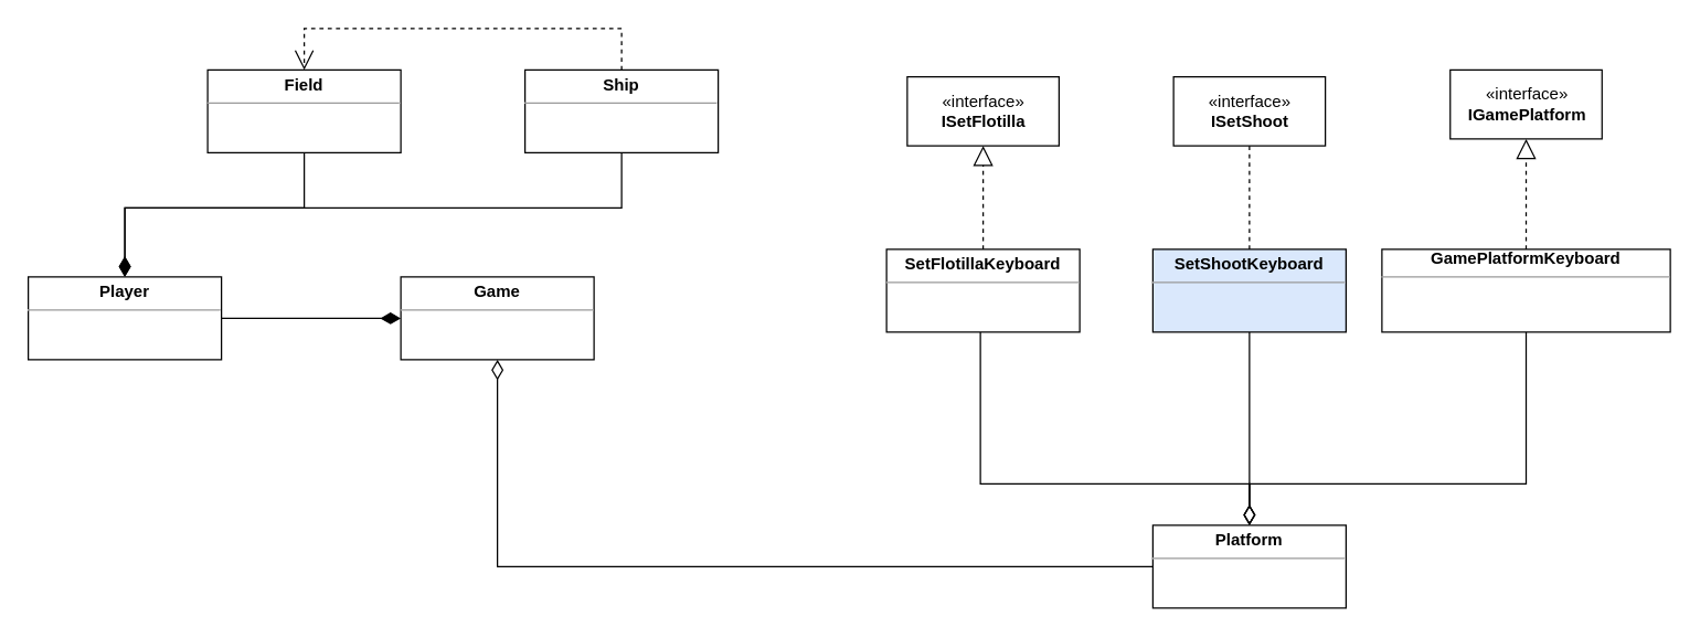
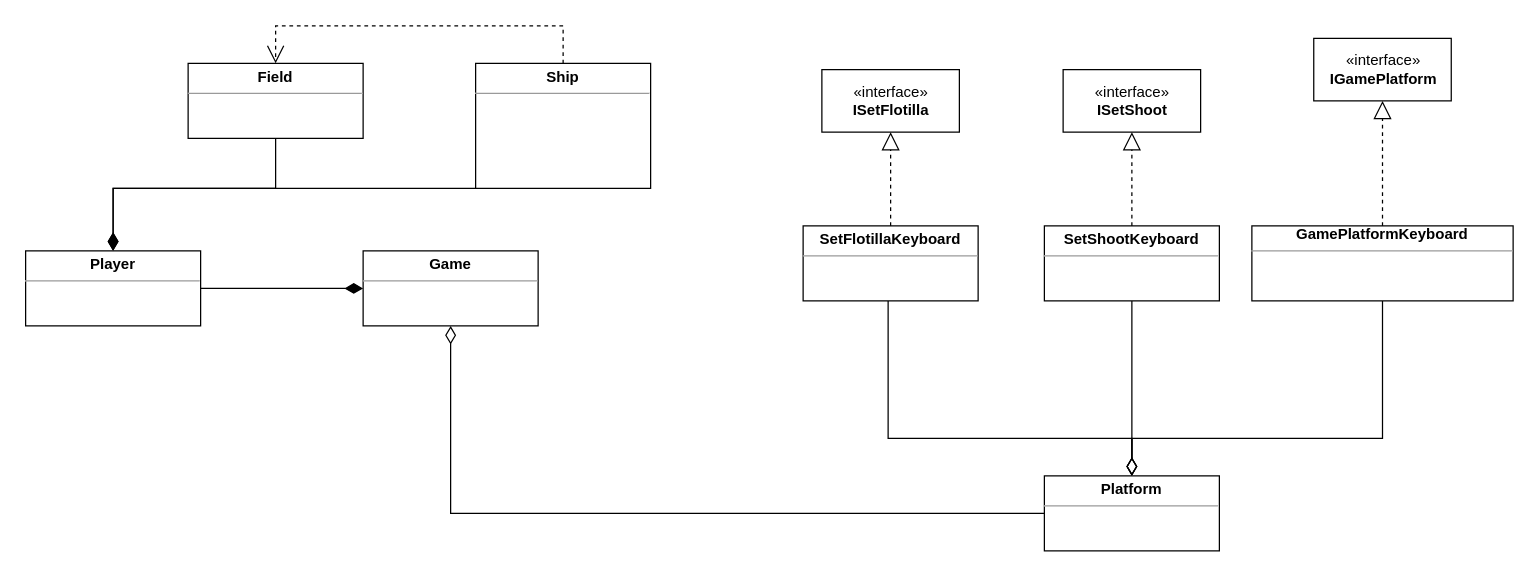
  <mxCell id="0" />
  <mxCell id="1" parent="0" />
  <mxCell id="2" style="edgeStyle=orthogonalEdgeStyle;rounded=0;orthogonalLoop=1;jettySize=auto;html=1;endArrow=diamondThin;endFill=1;endSize=12;" edge="1" parent="1" source="3" target="8"><mxGeometry relative="1" as="geometry" /></mxCell>
  <mxCell id="3" value="&lt;p style=&quot;margin:0px;margin-top:4px;text-align:center;&quot;&gt;&lt;b&gt;Field&lt;/b&gt;&lt;/p&gt;&lt;hr size=&quot;1&quot;&gt;&lt;div style=&quot;height:2px;&quot;&gt;&lt;/div&gt;" style="verticalAlign=top;align=left;overflow=fill;fontSize=12;fontFamily=Helvetica;html=1;" vertex="1" parent="1"><mxGeometry x="150" y="50" width="140" height="60" as="geometry" /></mxCell>
  <mxCell id="4" style="edgeStyle=orthogonalEdgeStyle;rounded=0;orthogonalLoop=1;jettySize=auto;html=1;entryX=0.5;entryY=0;entryDx=0;entryDy=0;endArrow=diamondThin;endFill=1;endSize=12;" edge="1" parent="1" source="6" target="8"><mxGeometry relative="1" as="geometry"><Array as="points"><mxPoint x="450" y="150" /><mxPoint x="90" y="150" /></Array></mxGeometry></mxCell>
  <mxCell id="5" style="edgeStyle=orthogonalEdgeStyle;rounded=0;orthogonalLoop=1;jettySize=auto;html=1;entryX=0.5;entryY=0;entryDx=0;entryDy=0;endArrow=open;endFill=0;endSize=12;dashed=1;" edge="1" parent="1" source="6" target="3"><mxGeometry relative="1" as="geometry"><Array as="points"><mxPoint x="450" y="20" /><mxPoint x="220" y="20" /></Array></mxGeometry></mxCell>
- <mxCell id="6" value="&lt;p style=&quot;margin:0px;margin-top:4px;text-align:center;&quot;&gt;&lt;b&gt;Ship&lt;/b&gt;&lt;/p&gt;&lt;hr size=&quot;1&quot;&gt;&lt;div style=&quot;height:2px;&quot;&gt;&lt;/div&gt;" style="verticalAlign=top;align=left;overflow=fill;fontSize=12;fontFamily=Helvetica;html=1;" vertex="1" parent="1"><mxGeometry x="380" y="50" width="140" height="60" as="geometry" /></mxCell>
+ <mxCell id="6" value="&lt;p style=&quot;margin:0px;margin-top:4px;text-align:center;&quot;&gt;&lt;b&gt;Ship&lt;/b&gt;&lt;/p&gt;&lt;hr size=&quot;1&quot;&gt;&lt;div style=&quot;height:2px;&quot;&gt;&lt;/div&gt;" style="verticalAlign=top;align=left;overflow=fill;fontSize=12;fontFamily=Helvetica;html=1;" vertex="1" parent="1"><mxGeometry x="380" y="50" width="140" height="100" as="geometry" /></mxCell>
  <mxCell id="7" style="edgeStyle=orthogonalEdgeStyle;rounded=0;orthogonalLoop=1;jettySize=auto;html=1;entryX=0;entryY=0.5;entryDx=0;entryDy=0;endArrow=diamondThin;endFill=1;endSize=12;" edge="1" parent="1" source="8" target="9"><mxGeometry relative="1" as="geometry" /></mxCell>
  <mxCell id="8" value="&lt;p style=&quot;margin:0px;margin-top:4px;text-align:center;&quot;&gt;&lt;b&gt;Player&lt;/b&gt;&lt;/p&gt;&lt;hr size=&quot;1&quot;&gt;&lt;div style=&quot;height:2px;&quot;&gt;&lt;/div&gt;" style="verticalAlign=top;align=left;overflow=fill;fontSize=12;fontFamily=Helvetica;html=1;" vertex="1" parent="1"><mxGeometry x="20" y="200" width="140" height="60" as="geometry" /></mxCell>
  <mxCell id="9" value="&lt;p style=&quot;margin:0px;margin-top:4px;text-align:center;&quot;&gt;&lt;b&gt;Game&lt;/b&gt;&lt;/p&gt;&lt;hr size=&quot;1&quot;&gt;&lt;div style=&quot;height:2px;&quot;&gt;&lt;/div&gt;" style="verticalAlign=top;align=left;overflow=fill;fontSize=12;fontFamily=Helvetica;html=1;" vertex="1" parent="1"><mxGeometry x="290" y="200" width="140" height="60" as="geometry" /></mxCell>
  <mxCell id="10" value="«interface»&lt;br&gt;&lt;b&gt;ISetFlotilla&lt;/b&gt;" style="html=1;" vertex="1" parent="1"><mxGeometry x="657" y="55" width="110" height="50" as="geometry" /></mxCell>
  <mxCell id="11" value="«interface»&lt;br&gt;&lt;b&gt;ISetShoot&lt;/b&gt;" style="html=1;" vertex="1" parent="1"><mxGeometry x="850" y="55" width="110" height="50" as="geometry" /></mxCell>
- <mxCell id="12" value="«interface»&lt;br&gt;&lt;b&gt;IGamePlatform&lt;/b&gt;" style="html=1;" vertex="1" parent="1"><mxGeometry x="1050.5" y="50" width="110" height="50" as="geometry" /></mxCell>
+ <mxCell id="12" value="«interface»&lt;br&gt;&lt;b&gt;IGamePlatform&lt;/b&gt;" style="html=1;" vertex="1" parent="1"><mxGeometry x="1050.5" y="30" width="110" height="50" as="geometry" /></mxCell>
  <mxCell id="13" style="edgeStyle=orthogonalEdgeStyle;rounded=0;orthogonalLoop=1;jettySize=auto;html=1;endArrow=block;endFill=0;endSize=12;dashed=1;" edge="1" parent="1" source="15" target="10"><mxGeometry relative="1" as="geometry" /></mxCell>
  <mxCell id="14" style="edgeStyle=orthogonalEdgeStyle;rounded=0;orthogonalLoop=1;jettySize=auto;html=1;endArrow=diamondThin;endFill=0;endSize=12;" edge="1" parent="1" source="15" target="23"><mxGeometry relative="1" as="geometry"><Array as="points"><mxPoint x="710" y="350" /><mxPoint x="905" y="350" /></Array></mxGeometry></mxCell>
  <mxCell id="15" value="&lt;p style=&quot;margin:0px;margin-top:4px;text-align:center;&quot;&gt;&lt;b&gt;SetFlotillaKeyboard&lt;/b&gt;&lt;/p&gt;&lt;hr size=&quot;1&quot;&gt;&lt;div style=&quot;height:2px;&quot;&gt;&lt;/div&gt;" style="verticalAlign=top;align=left;overflow=fill;fontSize=12;fontFamily=Helvetica;html=1;" vertex="1" parent="1"><mxGeometry x="642" y="180" width="140" height="60" as="geometry" /></mxCell>
- <mxCell id="16" style="edgeStyle=orthogonalEdgeStyle;rounded=0;orthogonalLoop=1;jettySize=auto;html=1;entryX=0.5;entryY=1;entryDx=0;entryDy=0;dashed=1;endArrow=none;endFill=0;endSize=12;" edge="1" parent="1" source="18" target="11"><mxGeometry relative="1" as="geometry" /></mxCell>
+ <mxCell id="16" style="edgeStyle=orthogonalEdgeStyle;rounded=0;orthogonalLoop=1;jettySize=auto;html=1;entryX=0.5;entryY=1;entryDx=0;entryDy=0;dashed=1;endArrow=block;endFill=0;endSize=12;" edge="1" parent="1" source="18" target="11"><mxGeometry relative="1" as="geometry" /></mxCell>
  <mxCell id="17" style="edgeStyle=orthogonalEdgeStyle;rounded=0;orthogonalLoop=1;jettySize=auto;html=1;endArrow=diamondThin;endFill=0;endSize=12;" edge="1" parent="1" source="18" target="23"><mxGeometry relative="1" as="geometry" /></mxCell>
- <mxCell id="18" value="&lt;p style=&quot;margin:0px;margin-top:4px;text-align:center;&quot;&gt;&lt;b&gt;SetShootKeyboard&lt;/b&gt;&lt;/p&gt;&lt;hr size=&quot;1&quot;&gt;&lt;div style=&quot;height:2px;&quot;&gt;&lt;/div&gt;" style="verticalAlign=top;align=left;overflow=fill;fontSize=12;fontFamily=Helvetica;html=1;fillColor=#dae8fc;" vertex="1" parent="1"><mxGeometry x="835" y="180" width="140" height="60" as="geometry" /></mxCell>
+ <mxCell id="18" value="&lt;p style=&quot;margin:0px;margin-top:4px;text-align:center;&quot;&gt;&lt;b&gt;SetShootKeyboard&lt;/b&gt;&lt;/p&gt;&lt;hr size=&quot;1&quot;&gt;&lt;div style=&quot;height:2px;&quot;&gt;&lt;/div&gt;" style="verticalAlign=top;align=left;overflow=fill;fontSize=12;fontFamily=Helvetica;html=1;" vertex="1" parent="1"><mxGeometry x="835" y="180" width="140" height="60" as="geometry" /></mxCell>
  <mxCell id="19" style="edgeStyle=orthogonalEdgeStyle;rounded=0;orthogonalLoop=1;jettySize=auto;html=1;entryX=0.5;entryY=1;entryDx=0;entryDy=0;dashed=1;endArrow=block;endFill=0;endSize=12;" edge="1" parent="1" source="21" target="12"><mxGeometry relative="1" as="geometry" /></mxCell>
  <mxCell id="20" style="edgeStyle=orthogonalEdgeStyle;rounded=0;orthogonalLoop=1;jettySize=auto;html=1;endArrow=diamondThin;endFill=0;endSize=12;" edge="1" parent="1" source="21" target="23"><mxGeometry relative="1" as="geometry"><Array as="points"><mxPoint x="1106" y="350" /><mxPoint x="905" y="350" /></Array></mxGeometry></mxCell>
  <mxCell id="21" value="&lt;b style=&quot;border-color: var(--border-color);&quot;&gt;GamePlatform&lt;b style=&quot;background-color: initial;&quot;&gt;Keyboard&lt;/b&gt;&lt;br&gt;&lt;/b&gt;&lt;hr size=&quot;1&quot;&gt;&lt;div style=&quot;height:2px;&quot;&gt;&lt;/div&gt;" style="verticalAlign=top;align=center;overflow=fill;fontSize=12;fontFamily=Helvetica;html=1;" vertex="1" parent="1"><mxGeometry x="1001" y="180" width="209" height="60" as="geometry" /></mxCell>
  <mxCell id="22" style="edgeStyle=orthogonalEdgeStyle;rounded=0;orthogonalLoop=1;jettySize=auto;html=1;endArrow=diamondThin;endFill=0;endSize=12;" edge="1" parent="1" source="23" target="9"><mxGeometry relative="1" as="geometry" /></mxCell>
  <mxCell id="23" value="&lt;p style=&quot;margin:0px;margin-top:4px;text-align:center;&quot;&gt;&lt;b&gt;Platform&lt;/b&gt;&lt;/p&gt;&lt;hr size=&quot;1&quot;&gt;&lt;div style=&quot;height:2px;&quot;&gt;&lt;/div&gt;" style="verticalAlign=top;align=left;overflow=fill;fontSize=12;fontFamily=Helvetica;html=1;" vertex="1" parent="1"><mxGeometry x="835" y="380" width="140" height="60" as="geometry" /></mxCell>
